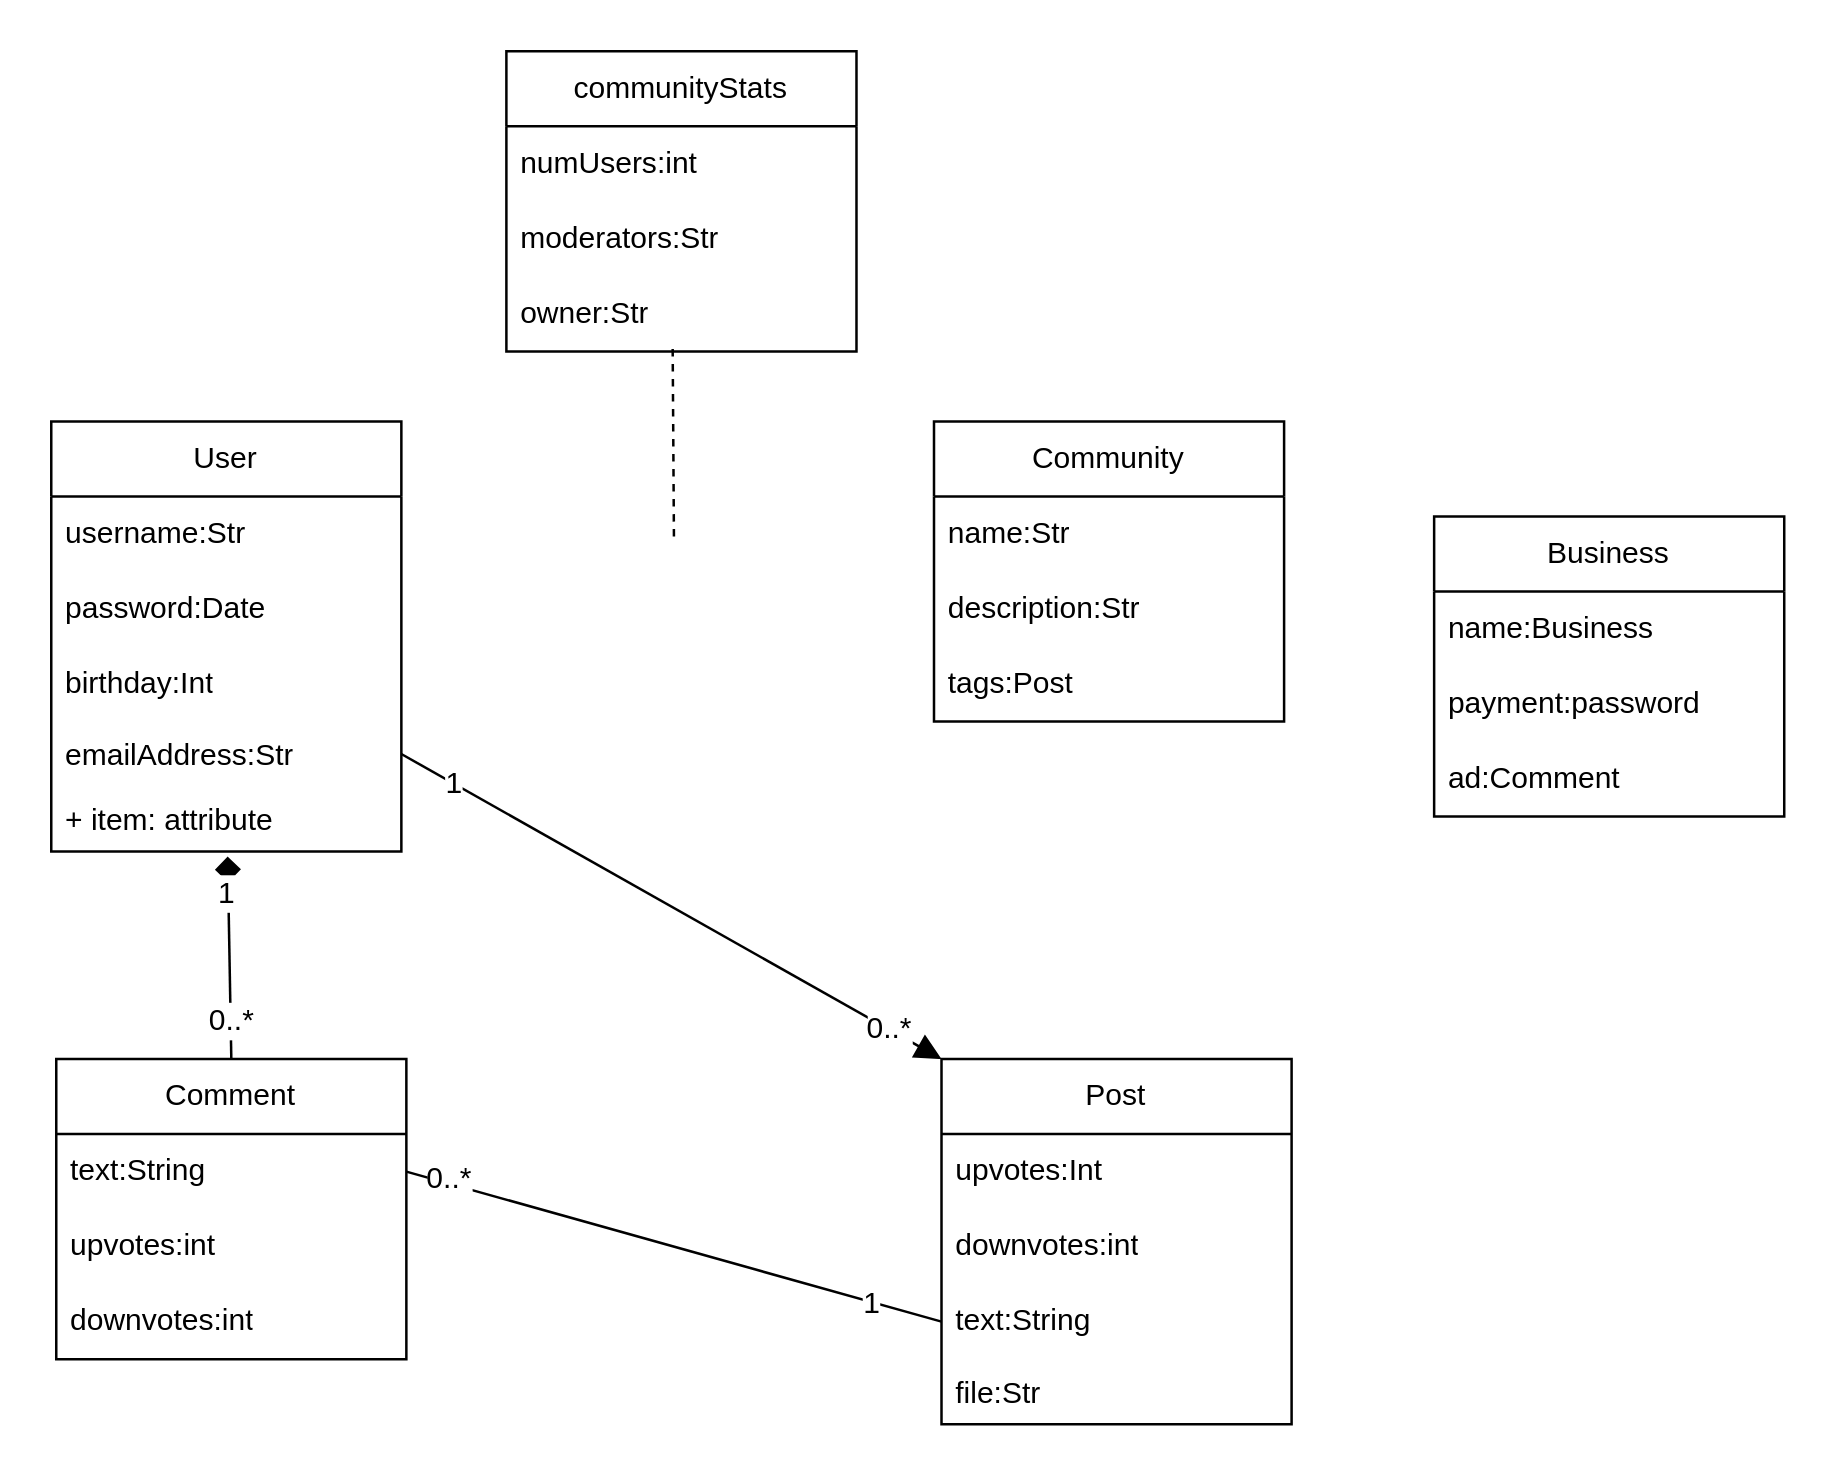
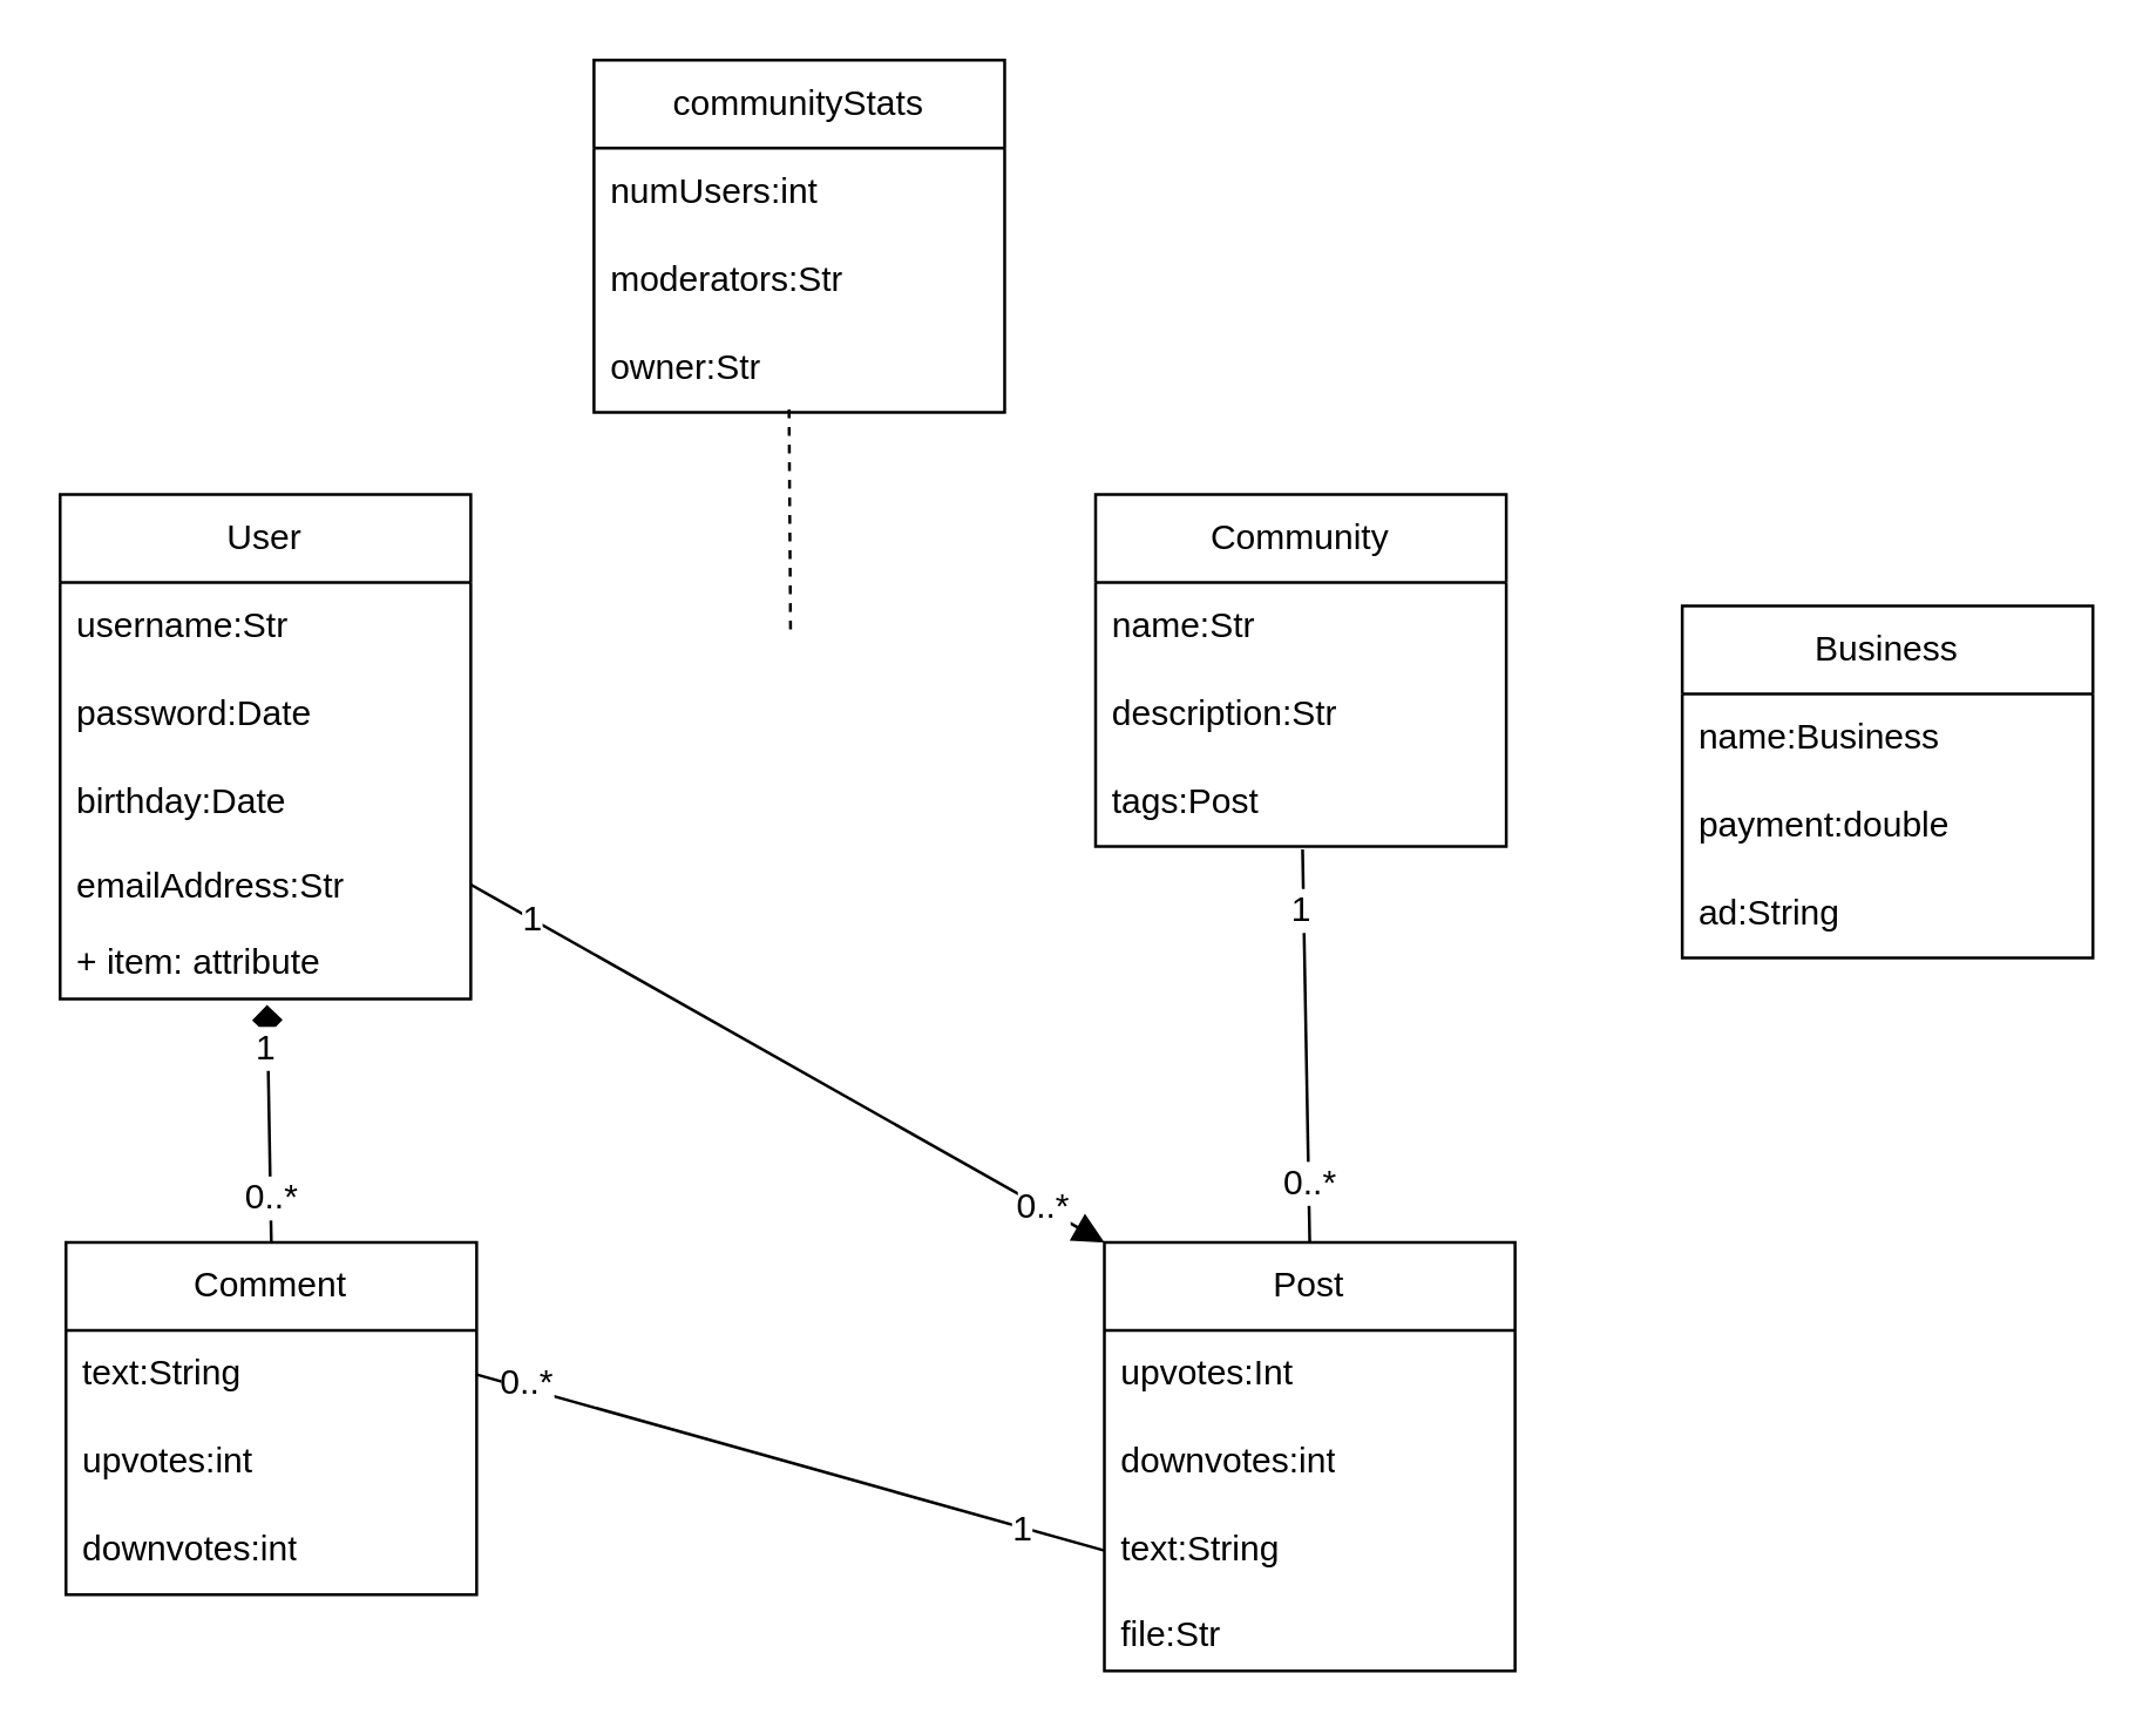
  <mxCell id="0" />
  <mxCell id="1" parent="0" />
  <mxCell id="2" value="communityStats" style="swimlane;fontStyle=0;childLayout=stackLayout;horizontal=1;startSize=30;horizontalStack=0;resizeParent=1;resizeParentMax=0;resizeLast=0;collapsible=1;marginBottom=0;whiteSpace=wrap;html=1;" vertex="1" parent="1"><mxGeometry x="202" y="20" width="140" height="120" as="geometry" /></mxCell>
  <mxCell id="3" value="numUsers:int" style="text;strokeColor=none;fillColor=none;align=left;verticalAlign=middle;spacingLeft=4;spacingRight=4;overflow=hidden;points=[[0,0.5],[1,0.5]];portConstraint=eastwest;rotatable=0;whiteSpace=wrap;html=1;" vertex="1" parent="2"><mxGeometry y="30" width="140" height="30" as="geometry" /></mxCell>
  <mxCell id="4" value="moderators:Str" style="text;strokeColor=none;fillColor=none;align=left;verticalAlign=middle;spacingLeft=4;spacingRight=4;overflow=hidden;points=[[0,0.5],[1,0.5]];portConstraint=eastwest;rotatable=0;whiteSpace=wrap;html=1;" vertex="1" parent="2"><mxGeometry y="60" width="140" height="30" as="geometry" /></mxCell>
  <mxCell id="5" value="owner:Str" style="text;strokeColor=none;fillColor=none;align=left;verticalAlign=middle;spacingLeft=4;spacingRight=4;overflow=hidden;points=[[0,0.5],[1,0.5]];portConstraint=eastwest;rotatable=0;whiteSpace=wrap;html=1;" vertex="1" parent="2"><mxGeometry y="90" width="140" height="30" as="geometry" /></mxCell>
  <mxCell id="6" value="Community" style="swimlane;fontStyle=0;childLayout=stackLayout;horizontal=1;startSize=30;horizontalStack=0;resizeParent=1;resizeParentMax=0;resizeLast=0;collapsible=1;marginBottom=0;whiteSpace=wrap;html=1;" vertex="1" parent="1"><mxGeometry x="373" y="168" width="140" height="120" as="geometry" /></mxCell>
  <mxCell id="7" value="name:Str" style="text;strokeColor=none;fillColor=none;align=left;verticalAlign=middle;spacingLeft=4;spacingRight=4;overflow=hidden;points=[[0,0.5],[1,0.5]];portConstraint=eastwest;rotatable=0;whiteSpace=wrap;html=1;" vertex="1" parent="6"><mxGeometry y="30" width="140" height="30" as="geometry" /></mxCell>
  <mxCell id="8" value="description:Str" style="text;strokeColor=none;fillColor=none;align=left;verticalAlign=middle;spacingLeft=4;spacingRight=4;overflow=hidden;points=[[0,0.5],[1,0.5]];portConstraint=eastwest;rotatable=0;whiteSpace=wrap;html=1;" vertex="1" parent="6"><mxGeometry y="60" width="140" height="30" as="geometry" /></mxCell>
  <mxCell id="9" value="tags:Post" style="text;strokeColor=none;fillColor=none;align=left;verticalAlign=middle;spacingLeft=4;spacingRight=4;overflow=hidden;points=[[0,0.5],[1,0.5]];portConstraint=eastwest;rotatable=0;whiteSpace=wrap;html=1;" vertex="1" parent="6"><mxGeometry y="90" width="140" height="30" as="geometry" /></mxCell>
  <mxCell id="10" value="User" style="swimlane;fontStyle=0;childLayout=stackLayout;horizontal=1;startSize=30;horizontalStack=0;resizeParent=1;resizeParentMax=0;resizeLast=0;collapsible=1;marginBottom=0;whiteSpace=wrap;html=1;" vertex="1" parent="1"><mxGeometry x="20" y="168" width="140" height="172" as="geometry" /></mxCell>
  <mxCell id="11" value="username:Str" style="text;strokeColor=none;fillColor=none;align=left;verticalAlign=middle;spacingLeft=4;spacingRight=4;overflow=hidden;points=[[0,0.5],[1,0.5]];portConstraint=eastwest;rotatable=0;whiteSpace=wrap;html=1;" vertex="1" parent="10"><mxGeometry y="30" width="140" height="30" as="geometry" /></mxCell>
  <mxCell id="12" value="password:Date" style="text;strokeColor=none;fillColor=none;align=left;verticalAlign=middle;spacingLeft=4;spacingRight=4;overflow=hidden;points=[[0,0.5],[1,0.5]];portConstraint=eastwest;rotatable=0;whiteSpace=wrap;html=1;" vertex="1" parent="10"><mxGeometry y="60" width="140" height="30" as="geometry" /></mxCell>
- <mxCell id="13" value="birthday:Int" style="text;strokeColor=none;fillColor=none;align=left;verticalAlign=middle;spacingLeft=4;spacingRight=4;overflow=hidden;points=[[0,0.5],[1,0.5]];portConstraint=eastwest;rotatable=0;whiteSpace=wrap;html=1;" vertex="1" parent="10"><mxGeometry y="90" width="140" height="30" as="geometry" /></mxCell>
+ <mxCell id="13" value="birthday:Date" style="text;strokeColor=none;fillColor=none;align=left;verticalAlign=middle;spacingLeft=4;spacingRight=4;overflow=hidden;points=[[0,0.5],[1,0.5]];portConstraint=eastwest;rotatable=0;whiteSpace=wrap;html=1;" vertex="1" parent="10"><mxGeometry y="90" width="140" height="30" as="geometry" /></mxCell>
  <mxCell id="14" value="emailAddress:Str" style="text;strokeColor=none;fillColor=none;align=left;verticalAlign=top;spacingLeft=4;spacingRight=4;overflow=hidden;rotatable=0;points=[[0,0.5],[1,0.5]];portConstraint=eastwest;whiteSpace=wrap;html=1;" vertex="1" parent="10"><mxGeometry y="120" width="140" height="26" as="geometry" /></mxCell>
  <mxCell id="15" value="+ item: attribute" style="text;strokeColor=none;fillColor=none;align=left;verticalAlign=top;spacingLeft=4;spacingRight=4;overflow=hidden;rotatable=0;points=[[0,0.5],[1,0.5]];portConstraint=eastwest;whiteSpace=wrap;html=1;" vertex="1" parent="10"><mxGeometry y="146" width="140" height="26" as="geometry" /></mxCell>
  <mxCell id="16" value="Post" style="swimlane;fontStyle=0;childLayout=stackLayout;horizontal=1;startSize=30;horizontalStack=0;resizeParent=1;resizeParentMax=0;resizeLast=0;collapsible=1;marginBottom=0;whiteSpace=wrap;html=1;" vertex="1" parent="1"><mxGeometry x="376" y="423" width="140" height="146" as="geometry" /></mxCell>
  <mxCell id="17" value="upvotes:Int" style="text;strokeColor=none;fillColor=none;align=left;verticalAlign=middle;spacingLeft=4;spacingRight=4;overflow=hidden;points=[[0,0.5],[1,0.5]];portConstraint=eastwest;rotatable=0;whiteSpace=wrap;html=1;" vertex="1" parent="16"><mxGeometry y="30" width="140" height="30" as="geometry" /></mxCell>
  <mxCell id="18" value="downvotes:int" style="text;strokeColor=none;fillColor=none;align=left;verticalAlign=middle;spacingLeft=4;spacingRight=4;overflow=hidden;points=[[0,0.5],[1,0.5]];portConstraint=eastwest;rotatable=0;whiteSpace=wrap;html=1;" vertex="1" parent="16"><mxGeometry y="60" width="140" height="30" as="geometry" /></mxCell>
  <mxCell id="19" value="text:String" style="text;strokeColor=none;fillColor=none;align=left;verticalAlign=middle;spacingLeft=4;spacingRight=4;overflow=hidden;points=[[0,0.5],[1,0.5]];portConstraint=eastwest;rotatable=0;whiteSpace=wrap;html=1;" vertex="1" parent="16"><mxGeometry y="90" width="140" height="30" as="geometry" /></mxCell>
  <mxCell id="20" value="file:Str" style="text;strokeColor=none;fillColor=none;align=left;verticalAlign=top;spacingLeft=4;spacingRight=4;overflow=hidden;rotatable=0;points=[[0,0.5],[1,0.5]];portConstraint=eastwest;whiteSpace=wrap;html=1;" vertex="1" parent="16"><mxGeometry y="120" width="140" height="26" as="geometry" /></mxCell>
  <mxCell id="21" value="Comment" style="swimlane;fontStyle=0;childLayout=stackLayout;horizontal=1;startSize=30;horizontalStack=0;resizeParent=1;resizeParentMax=0;resizeLast=0;collapsible=1;marginBottom=0;whiteSpace=wrap;html=1;" vertex="1" parent="1"><mxGeometry x="22" y="423" width="140" height="120" as="geometry" /></mxCell>
  <mxCell id="22" value="text:String" style="text;strokeColor=none;fillColor=none;align=left;verticalAlign=middle;spacingLeft=4;spacingRight=4;overflow=hidden;points=[[0,0.5],[1,0.5]];portConstraint=eastwest;rotatable=0;whiteSpace=wrap;html=1;" vertex="1" parent="21"><mxGeometry y="30" width="140" height="30" as="geometry" /></mxCell>
  <mxCell id="23" value="upvotes:int" style="text;strokeColor=none;fillColor=none;align=left;verticalAlign=middle;spacingLeft=4;spacingRight=4;overflow=hidden;points=[[0,0.5],[1,0.5]];portConstraint=eastwest;rotatable=0;whiteSpace=wrap;html=1;" vertex="1" parent="21"><mxGeometry y="60" width="140" height="30" as="geometry" /></mxCell>
  <mxCell id="24" value="downvotes:int" style="text;strokeColor=none;fillColor=none;align=left;verticalAlign=middle;spacingLeft=4;spacingRight=4;overflow=hidden;points=[[0,0.5],[1,0.5]];portConstraint=eastwest;rotatable=0;whiteSpace=wrap;html=1;" vertex="1" parent="21"><mxGeometry y="90" width="140" height="30" as="geometry" /></mxCell>
  <mxCell id="25" value="" style="endArrow=block;html=1;rounded=0;fontSize=12;startSize=8;endSize=8;curved=1;exitX=1;exitY=0.5;exitDx=0;exitDy=0;entryX=0;entryY=0;entryDx=0;entryDy=0;" edge="1" parent="1" source="14" target="16"><mxGeometry width="50" height="50" relative="1" as="geometry"><mxPoint x="240" y="310" as="sourcePoint" /><mxPoint x="290" y="260" as="targetPoint" /></mxGeometry></mxCell>
  <mxCell id="26" value="0..*" style="edgeLabel;html=1;align=center;verticalAlign=middle;resizable=0;points=[];fontSize=12;" vertex="1" connectable="0" parent="25"><mxGeometry x="0.8" relative="1" as="geometry"><mxPoint as="offset" /></mxGeometry></mxCell>
  <mxCell id="27" value="1" style="edgeLabel;html=1;align=center;verticalAlign=middle;resizable=0;points=[];fontSize=12;" vertex="1" connectable="0" parent="25"><mxGeometry x="-0.817" relative="1" as="geometry"><mxPoint as="offset" /></mxGeometry></mxCell>
  <mxCell id="28" value="" style="endArrow=none;html=1;rounded=0;fontSize=12;startSize=8;endSize=8;curved=1;exitX=1;exitY=0.5;exitDx=0;exitDy=0;entryX=0;entryY=0.5;entryDx=0;entryDy=0;" edge="1" parent="1" source="22" target="19"><mxGeometry width="50" height="50" relative="1" as="geometry"><mxPoint x="240" y="310" as="sourcePoint" /><mxPoint x="290" y="260" as="targetPoint" /></mxGeometry></mxCell>
  <mxCell id="29" value="0..*" style="edgeLabel;html=1;align=center;verticalAlign=middle;resizable=0;points=[];fontSize=12;" vertex="1" connectable="0" parent="28"><mxGeometry x="-0.85" y="2" relative="1" as="geometry"><mxPoint as="offset" /></mxGeometry></mxCell>
  <mxCell id="30" value="1" style="edgeLabel;html=1;align=center;verticalAlign=middle;resizable=0;points=[];fontSize=12;" vertex="1" connectable="0" parent="28"><mxGeometry x="0.734" relative="1" as="geometry"><mxPoint as="offset" /></mxGeometry></mxCell>
+ <mxCell id="31" value="" style="endArrow=none;html=1;rounded=0;fontSize=12;startSize=8;endSize=8;curved=1;exitX=0.5;exitY=0;exitDx=0;exitDy=0;entryX=0.504;entryY=1.033;entryDx=0;entryDy=0;entryPerimeter=0;" edge="1" parent="1" source="16" target="9"><mxGeometry width="50" height="50" relative="1" as="geometry"><mxPoint x="240" y="310" as="sourcePoint" /><mxPoint x="290" y="260" as="targetPoint" /></mxGeometry></mxCell>
+ <mxCell id="32" value="1" style="edgeLabel;html=1;align=center;verticalAlign=middle;resizable=0;points=[];fontSize=12;" vertex="1" connectable="0" parent="31"><mxGeometry x="0.708" y="1" relative="1" as="geometry"><mxPoint as="offset" /></mxGeometry></mxCell>
+ <mxCell id="33" value="0..*" style="edgeLabel;html=1;align=center;verticalAlign=middle;resizable=0;points=[];fontSize=12;" vertex="1" connectable="0" parent="31"><mxGeometry x="-0.688" relative="1" as="geometry"><mxPoint as="offset" /></mxGeometry></mxCell>
  <mxCell id="34" value="" style="endArrow=diamond;html=1;rounded=0;fontSize=12;startSize=8;endSize=8;curved=1;exitX=0.5;exitY=0;exitDx=0;exitDy=0;entryX=0.504;entryY=1.077;entryDx=0;entryDy=0;entryPerimeter=0;" edge="1" parent="1" source="21" target="15"><mxGeometry width="50" height="50" relative="1" as="geometry"><mxPoint x="82" y="413" as="sourcePoint" /><mxPoint x="93" y="378" as="targetPoint" /></mxGeometry></mxCell>
  <mxCell id="35" value="1" style="edgeLabel;html=1;align=center;verticalAlign=middle;resizable=0;points=[];fontSize=12;" vertex="1" connectable="0" parent="34"><mxGeometry x="0.652" y="1" relative="1" as="geometry"><mxPoint as="offset" /></mxGeometry></mxCell>
  <mxCell id="36" value="0..*" style="edgeLabel;html=1;align=center;verticalAlign=middle;resizable=0;points=[];fontSize=12;" vertex="1" connectable="0" parent="34"><mxGeometry x="-0.594" relative="1" as="geometry"><mxPoint as="offset" /></mxGeometry></mxCell>
  <mxCell id="37" value="Business" style="swimlane;fontStyle=0;childLayout=stackLayout;horizontal=1;startSize=30;horizontalStack=0;resizeParent=1;resizeParentMax=0;resizeLast=0;collapsible=1;marginBottom=0;whiteSpace=wrap;html=1;" vertex="1" parent="1"><mxGeometry x="573" y="206" width="140" height="120" as="geometry" /></mxCell>
  <mxCell id="38" value="name:Business" style="text;strokeColor=none;fillColor=none;align=left;verticalAlign=middle;spacingLeft=4;spacingRight=4;overflow=hidden;points=[[0,0.5],[1,0.5]];portConstraint=eastwest;rotatable=0;whiteSpace=wrap;html=1;" vertex="1" parent="37"><mxGeometry y="30" width="140" height="30" as="geometry" /></mxCell>
- <mxCell id="39" value="payment:password" style="text;strokeColor=none;fillColor=none;align=left;verticalAlign=middle;spacingLeft=4;spacingRight=4;overflow=hidden;points=[[0,0.5],[1,0.5]];portConstraint=eastwest;rotatable=0;whiteSpace=wrap;html=1;" vertex="1" parent="37"><mxGeometry y="60" width="140" height="30" as="geometry" /></mxCell>
- <mxCell id="40" value="ad:Comment" style="text;strokeColor=none;fillColor=none;align=left;verticalAlign=middle;spacingLeft=4;spacingRight=4;overflow=hidden;points=[[0,0.5],[1,0.5]];portConstraint=eastwest;rotatable=0;whiteSpace=wrap;html=1;" vertex="1" parent="37"><mxGeometry y="90" width="140" height="30" as="geometry" /></mxCell>
+ <mxCell id="39" value="payment:double" style="text;strokeColor=none;fillColor=none;align=left;verticalAlign=middle;spacingLeft=4;spacingRight=4;overflow=hidden;points=[[0,0.5],[1,0.5]];portConstraint=eastwest;rotatable=0;whiteSpace=wrap;html=1;" vertex="1" parent="37"><mxGeometry y="60" width="140" height="30" as="geometry" /></mxCell>
+ <mxCell id="40" value="ad:String" style="text;strokeColor=none;fillColor=none;align=left;verticalAlign=middle;spacingLeft=4;spacingRight=4;overflow=hidden;points=[[0,0.5],[1,0.5]];portConstraint=eastwest;rotatable=0;whiteSpace=wrap;html=1;" vertex="1" parent="37"><mxGeometry y="90" width="140" height="30" as="geometry" /></mxCell>
  <mxCell id="41" value="" style="endArrow=none;dashed=1;html=1;rounded=0;fontSize=12;startSize=8;endSize=8;curved=1;entryX=0.475;entryY=0.967;entryDx=0;entryDy=0;entryPerimeter=0;" edge="1" parent="1" target="5"><mxGeometry width="50" height="50" relative="1" as="geometry"><mxPoint x="269" y="214" as="sourcePoint" /><mxPoint x="252" y="260" as="targetPoint" /></mxGeometry></mxCell>
